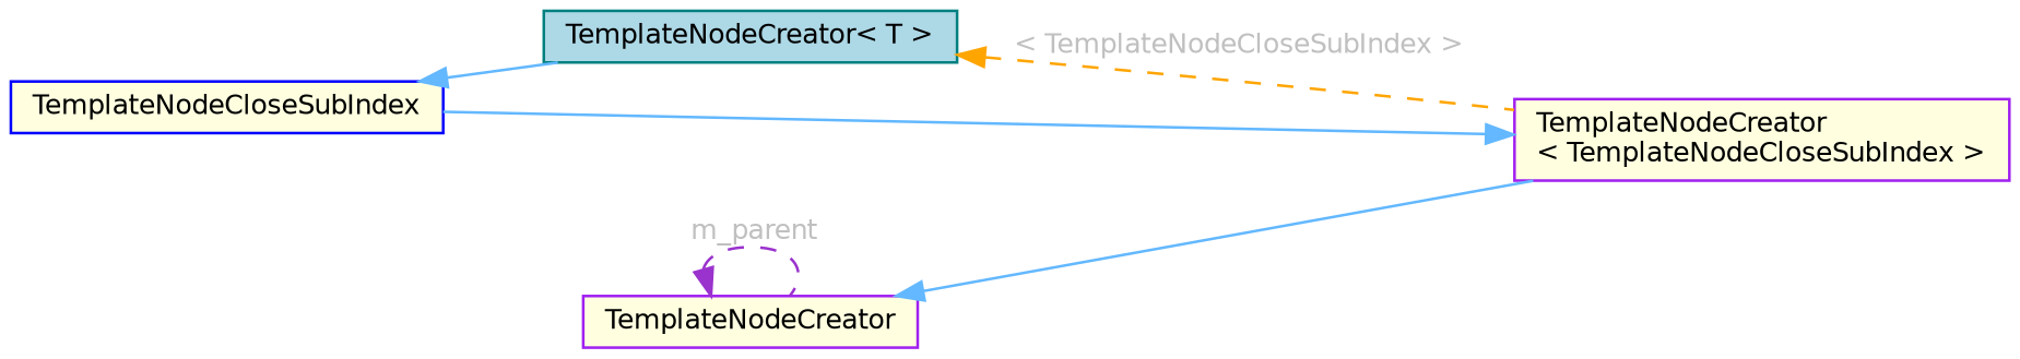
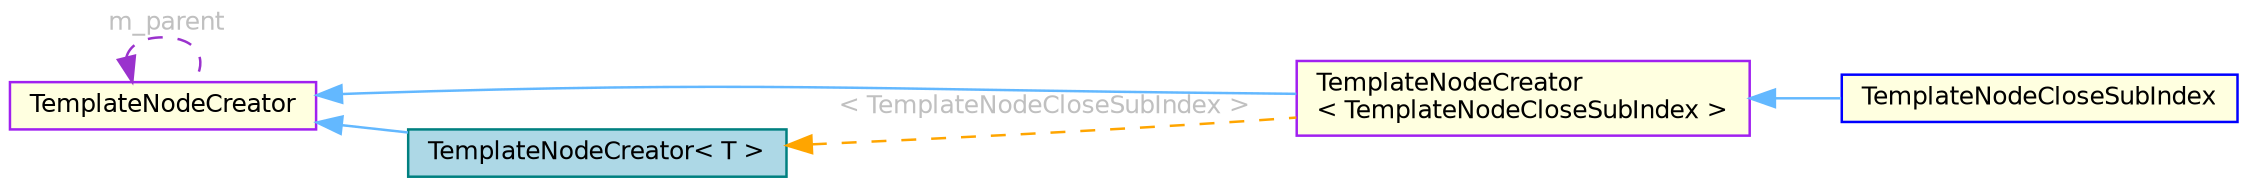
  digraph {
    rankdir=LR
    node [color=purple fillcolor=lightyellow fontname=Helvetica fontsize=10 shape=box style=filled]
    edge [color=steelblue1 dir=back fontname=Helvetica fontsize=10 labelfontname=Helvetica labelfontsize=10 style=solid]
    n1 [color=blue fontcolor=black height=0.2 label=TemplateNodeCloseSubIndex width=0.4]
    n2 [height=0.2 label="TemplateNodeCreator\l\< TemplateNodeCloseSubIndex \>" width=0.4]
    n3 [height=0.2 label=TemplateNodeCreator width=0.4]
    n4 [color=teal fillcolor=lightblue height=0.2 label="TemplateNodeCreator\< T \>" width=0.4]
    n2 -> n1
    n3 -> n2
    n3 -> n3 [color=darkorchid3 fontcolor=grey label=" m_parent" style=dashed]
-   n1 -> n4
+   n3 -> n4
    n4 -> n2 [color=orange fontcolor=grey label=" \< TemplateNodeCloseSubIndex \>" style=dashed]
  }
